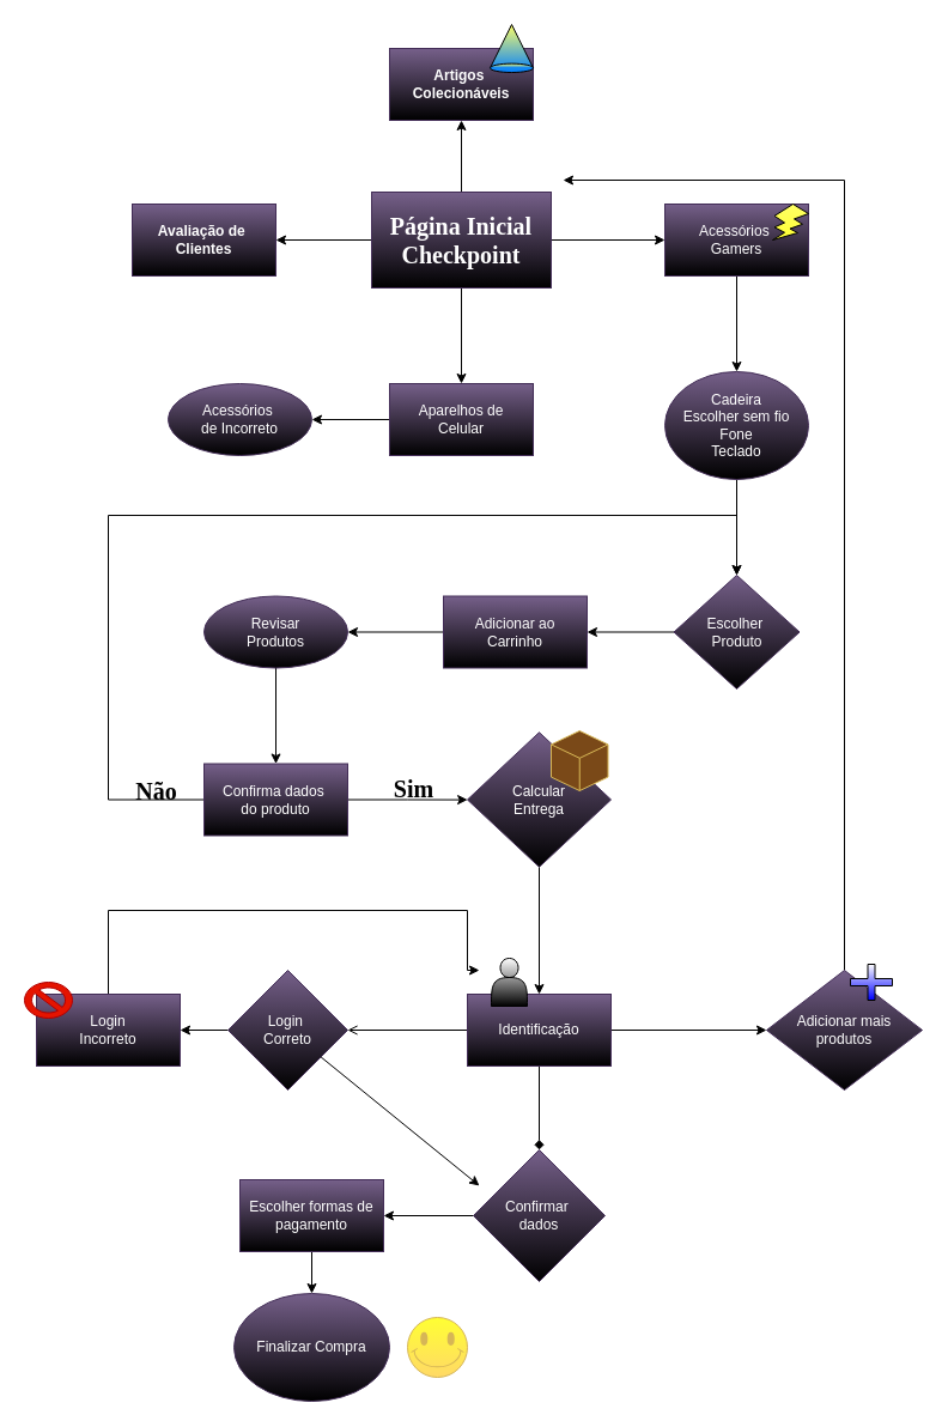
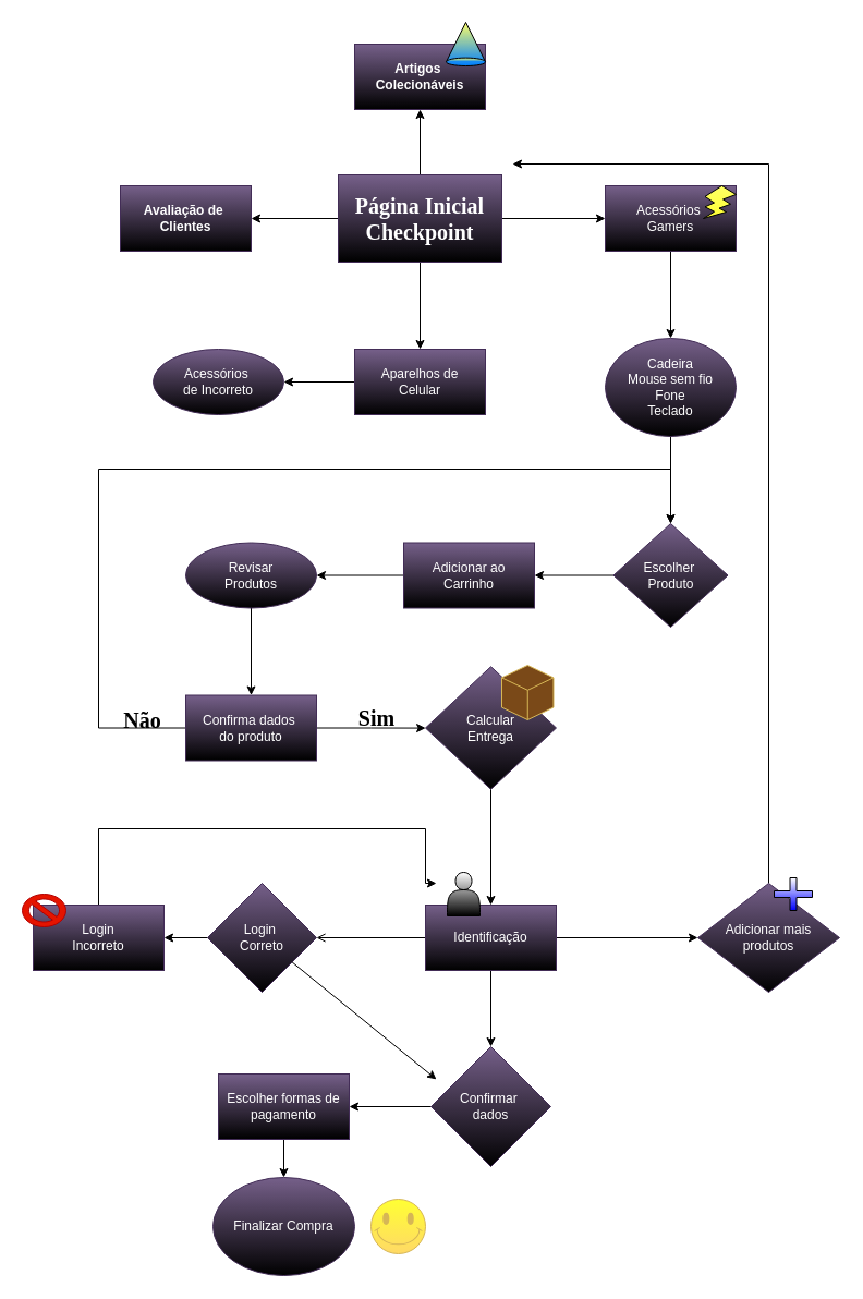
  <mxCell id="0" />
  <mxCell id="1" parent="0" />
  <mxCell id="2" value="" style="edgeStyle=orthogonalEdgeStyle;rounded=0;orthogonalLoop=1;jettySize=auto;html=1;fontFamily=Garamond;fontSize=20;" edge="1" parent="1" source="6" target="7"><mxGeometry relative="1" as="geometry" /></mxCell>
  <mxCell id="3" value="" style="edgeStyle=orthogonalEdgeStyle;rounded=0;orthogonalLoop=1;jettySize=auto;html=1;fontFamily=Garamond;fontSize=20;" edge="1" parent="1" source="6" target="9"><mxGeometry relative="1" as="geometry" /></mxCell>
  <mxCell id="4" value="" style="edgeStyle=orthogonalEdgeStyle;rounded=0;orthogonalLoop=1;jettySize=auto;html=1;fontFamily=Garamond;fontSize=20;" edge="1" parent="1" source="6" target="12"><mxGeometry relative="1" as="geometry" /></mxCell>
  <mxCell id="5" value="" style="edgeStyle=orthogonalEdgeStyle;rounded=0;orthogonalLoop=1;jettySize=auto;html=1;fontFamily=Garamond;fontSize=20;" edge="1" parent="1" source="6" target="13"><mxGeometry relative="1" as="geometry" /></mxCell>
  <mxCell id="6" value="&lt;b style=&quot;font-size: 20px;&quot;&gt;&lt;font style=&quot;font-size: 20px;&quot; face=&quot;Garamond&quot;&gt;Página Inicial&lt;br&gt;Checkpoint&lt;/font&gt;&lt;/b&gt;" style="rounded=0;whiteSpace=wrap;html=1;fillColor=#76608a;strokeColor=#432D57;fontColor=#ffffff;gradientColor=default;" vertex="1" parent="1"><mxGeometry x="310" y="160" width="150" height="80" as="geometry" /></mxCell>
  <mxCell id="7" value="Avaliação de&amp;nbsp;&lt;br&gt;Clientes" style="whiteSpace=wrap;html=1;fillColor=#76608a;strokeColor=#432D57;rounded=0;fontStyle=1;fontColor=#ffffff;gradientColor=default;" vertex="1" parent="1"><mxGeometry x="110" y="170" width="120" height="60" as="geometry" /></mxCell>
  <mxCell id="8" value="" style="edgeStyle=orthogonalEdgeStyle;rounded=0;orthogonalLoop=1;jettySize=auto;html=1;fontFamily=Garamond;fontSize=20;" edge="1" parent="1" source="9" target="10"><mxGeometry relative="1" as="geometry" /></mxCell>
  <mxCell id="9" value="Aparelhos de&lt;br&gt;Celular" style="whiteSpace=wrap;html=1;fillColor=#76608a;strokeColor=#432D57;fontColor=#ffffff;rounded=0;gradientColor=default;" vertex="1" parent="1"><mxGeometry x="325" y="320" width="120" height="60" as="geometry" /></mxCell>
  <mxCell id="10" value="Acessórios&amp;nbsp;&lt;br&gt;de Incorreto" style="ellipse;whiteSpace=wrap;html=1;fillColor=#76608a;strokeColor=#432D57;fontColor=#ffffff;rounded=0;gradientColor=default;" vertex="1" parent="1"><mxGeometry x="140" y="320" width="120" height="60" as="geometry" /></mxCell>
  <mxCell id="11" value="" style="edgeStyle=orthogonalEdgeStyle;rounded=0;orthogonalLoop=1;jettySize=auto;html=1;fontFamily=Garamond;fontSize=20;" edge="1" parent="1" source="12" target="15"><mxGeometry relative="1" as="geometry" /></mxCell>
  <mxCell id="12" value="Acessórios&amp;nbsp;&lt;br&gt;Gamers" style="whiteSpace=wrap;html=1;fillColor=#76608a;strokeColor=#432D57;fontColor=#ffffff;rounded=0;gradientColor=default;" vertex="1" parent="1"><mxGeometry x="555" y="170" width="120" height="60" as="geometry" /></mxCell>
  <mxCell id="13" value="&lt;span&gt;Artigos&amp;nbsp;&lt;br&gt;Colecionáveis&lt;/span&gt;" style="whiteSpace=wrap;html=1;fillColor=#76608a;rounded=0;strokeColor=#432D57;fontStyle=1;fontColor=#ffffff;gradientColor=default;" vertex="1" parent="1"><mxGeometry x="325" y="40" width="120" height="60" as="geometry" /></mxCell>
  <mxCell id="14" value="" style="edgeStyle=orthogonalEdgeStyle;rounded=0;orthogonalLoop=1;jettySize=auto;html=1;fontFamily=Garamond;fontSize=20;" edge="1" parent="1" source="15" target="17"><mxGeometry relative="1" as="geometry" /></mxCell>
- <mxCell id="15" value="Cadeira&lt;br&gt;Escolher sem fio&lt;br&gt;Fone&lt;br&gt;Teclado" style="ellipse;whiteSpace=wrap;html=1;fillColor=#76608a;strokeColor=#432D57;fontColor=#ffffff;rounded=0;gradientColor=default;" vertex="1" parent="1"><mxGeometry x="555" y="310" width="120" height="90" as="geometry" /></mxCell>
+ <mxCell id="15" value="Cadeira&lt;br&gt;Mouse sem fio&lt;br&gt;Fone&lt;br&gt;Teclado" style="ellipse;whiteSpace=wrap;html=1;fillColor=#76608a;strokeColor=#432D57;fontColor=#ffffff;rounded=0;gradientColor=default;" vertex="1" parent="1"><mxGeometry x="555" y="310" width="120" height="90" as="geometry" /></mxCell>
  <mxCell id="16" value="" style="edgeStyle=orthogonalEdgeStyle;rounded=0;orthogonalLoop=1;jettySize=auto;html=1;fontFamily=Garamond;fontSize=20;" edge="1" parent="1" source="17" target="19"><mxGeometry relative="1" as="geometry" /></mxCell>
  <mxCell id="17" value="Escolher&amp;nbsp;&lt;br&gt;Produto" style="rhombus;whiteSpace=wrap;html=1;fillColor=#76608a;strokeColor=#432D57;fontColor=#ffffff;rounded=0;gradientColor=default;" vertex="1" parent="1"><mxGeometry x="562.5" y="480" width="105" height="95" as="geometry" /></mxCell>
  <mxCell id="18" value="" style="edgeStyle=orthogonalEdgeStyle;rounded=0;orthogonalLoop=1;jettySize=auto;html=1;fontFamily=Garamond;fontSize=20;" edge="1" parent="1" source="19" target="21"><mxGeometry relative="1" as="geometry" /></mxCell>
  <mxCell id="19" value="Adicionar ao&lt;br&gt;Carrinho" style="whiteSpace=wrap;html=1;fillColor=#76608a;strokeColor=#432D57;fontColor=#ffffff;rounded=0;gradientColor=default;" vertex="1" parent="1"><mxGeometry x="370" y="497.5" width="120" height="60" as="geometry" /></mxCell>
  <mxCell id="20" value="" style="edgeStyle=orthogonalEdgeStyle;rounded=0;orthogonalLoop=1;jettySize=auto;html=1;fontFamily=Garamond;fontSize=20;" edge="1" parent="1" source="21" target="24"><mxGeometry relative="1" as="geometry" /></mxCell>
  <mxCell id="21" value="Revisar&lt;br&gt;Produtos" style="ellipse;whiteSpace=wrap;html=1;fillColor=#76608a;strokeColor=#432D57;fontColor=#ffffff;rounded=0;gradientColor=default;" vertex="1" parent="1"><mxGeometry x="170" y="497.5" width="120" height="60" as="geometry" /></mxCell>
  <mxCell id="22" value="" style="edgeStyle=orthogonalEdgeStyle;rounded=0;orthogonalLoop=1;jettySize=auto;html=1;fontFamily=Garamond;fontSize=20;" edge="1" parent="1" source="24" target="26"><mxGeometry relative="1" as="geometry" /></mxCell>
  <mxCell id="23" style="edgeStyle=orthogonalEdgeStyle;rounded=0;orthogonalLoop=1;jettySize=auto;html=1;fontFamily=Garamond;fontSize=20;" edge="1" parent="1" source="24" target="17"><mxGeometry relative="1" as="geometry"><mxPoint x="90" y="490" as="targetPoint" /><Array as="points"><mxPoint x="90" y="668" /><mxPoint x="90" y="430" /><mxPoint x="615" y="430" /></Array></mxGeometry></mxCell>
  <mxCell id="24" value="Confirma dados&amp;nbsp;&lt;br&gt;do produto" style="whiteSpace=wrap;html=1;fillColor=#76608a;strokeColor=#432D57;fontColor=#ffffff;rounded=0;gradientColor=default;" vertex="1" parent="1"><mxGeometry x="170" y="637.5" width="120" height="60" as="geometry" /></mxCell>
  <mxCell id="25" value="" style="edgeStyle=orthogonalEdgeStyle;rounded=0;orthogonalLoop=1;jettySize=auto;html=1;fontFamily=Garamond;fontSize=20;" edge="1" parent="1" source="26" target="32"><mxGeometry relative="1" as="geometry" /></mxCell>
  <mxCell id="26" value="Calcular&lt;br&gt;Entrega" style="rhombus;whiteSpace=wrap;html=1;fillColor=#76608a;strokeColor=#432D57;fontColor=#ffffff;rounded=0;gradientColor=default;" vertex="1" parent="1"><mxGeometry x="390" y="611.25" width="120" height="112.5" as="geometry" /></mxCell>
  <mxCell id="27" value="Não" style="text;html=1;align=center;verticalAlign=middle;resizable=0;points=[];autosize=1;strokeColor=none;fillColor=none;fontSize=20;fontFamily=Garamond;fontStyle=1" vertex="1" parent="1"><mxGeometry x="100" y="640" width="60" height="40" as="geometry" /></mxCell>
  <mxCell id="28" value="Sim" style="text;html=1;align=center;verticalAlign=middle;resizable=0;points=[];autosize=1;strokeColor=none;fillColor=none;fontSize=20;fontFamily=Garamond;fontStyle=1" vertex="1" parent="1"><mxGeometry x="315" y="637.5" width="60" height="40" as="geometry" /></mxCell>
- <mxCell id="29" value="" style="edgeStyle=orthogonalEdgeStyle;rounded=0;orthogonalLoop=1;jettySize=auto;html=1;fontFamily=Garamond;fontSize=20;endArrow=diamond;" edge="1" parent="1" source="32" target="34"><mxGeometry relative="1" as="geometry" /></mxCell>
+ <mxCell id="29" value="" style="edgeStyle=orthogonalEdgeStyle;rounded=0;orthogonalLoop=1;jettySize=auto;html=1;fontFamily=Garamond;fontSize=20;" edge="1" parent="1" source="32" target="34"><mxGeometry relative="1" as="geometry" /></mxCell>
  <mxCell id="30" value="" style="edgeStyle=orthogonalEdgeStyle;rounded=0;orthogonalLoop=1;jettySize=auto;html=1;fontFamily=Garamond;fontSize=20;" edge="1" parent="1" source="32" target="36"><mxGeometry relative="1" as="geometry" /></mxCell>
  <mxCell id="31" value="" style="edgeStyle=orthogonalEdgeStyle;rounded=0;orthogonalLoop=1;jettySize=auto;html=1;fontFamily=Garamond;fontSize=20;endArrow=open;" edge="1" parent="1" source="32" target="43"><mxGeometry relative="1" as="geometry" /></mxCell>
  <mxCell id="32" value="Identificação" style="whiteSpace=wrap;html=1;fillColor=#76608a;strokeColor=#432D57;fontColor=#ffffff;rounded=0;gradientColor=default;" vertex="1" parent="1"><mxGeometry x="390" y="830" width="120" height="60" as="geometry" /></mxCell>
  <mxCell id="33" value="" style="edgeStyle=orthogonalEdgeStyle;rounded=0;orthogonalLoop=1;jettySize=auto;html=1;fontFamily=Garamond;fontSize=20;" edge="1" parent="1" source="34" target="38"><mxGeometry relative="1" as="geometry" /></mxCell>
  <mxCell id="34" value="Confirmar&amp;nbsp;&lt;br&gt;dados" style="rhombus;whiteSpace=wrap;html=1;fillColor=#76608a;strokeColor=#432D57;fontColor=#ffffff;rounded=0;gradientColor=default;" vertex="1" parent="1"><mxGeometry x="395" y="960" width="110" height="110" as="geometry" /></mxCell>
  <mxCell id="35" style="edgeStyle=orthogonalEdgeStyle;rounded=0;orthogonalLoop=1;jettySize=auto;html=1;fontFamily=Garamond;fontSize=20;" edge="1" parent="1" source="36"><mxGeometry relative="1" as="geometry"><mxPoint x="470" y="150" as="targetPoint" /><Array as="points"><mxPoint x="705" y="150" /></Array></mxGeometry></mxCell>
  <mxCell id="36" value="Adicionar mais&lt;br&gt;produtos" style="rhombus;whiteSpace=wrap;html=1;fillColor=#76608a;strokeColor=#432D57;fontColor=#ffffff;rounded=0;gradientColor=default;" vertex="1" parent="1"><mxGeometry x="640" y="810" width="130" height="100" as="geometry" /></mxCell>
  <mxCell id="37" value="" style="edgeStyle=orthogonalEdgeStyle;rounded=0;orthogonalLoop=1;jettySize=auto;html=1;fontFamily=Garamond;fontSize=20;" edge="1" parent="1" source="38" target="39"><mxGeometry relative="1" as="geometry" /></mxCell>
  <mxCell id="38" value="Escolher formas de pagamento" style="whiteSpace=wrap;html=1;fillColor=#76608a;strokeColor=#432D57;fontColor=#ffffff;rounded=0;gradientColor=default;" vertex="1" parent="1"><mxGeometry x="200" y="985" width="120" height="60" as="geometry" /></mxCell>
  <mxCell id="39" value="Finalizar Compra" style="ellipse;whiteSpace=wrap;html=1;fillColor=#76608a;strokeColor=#432D57;fontColor=#ffffff;rounded=0;gradientColor=default;" vertex="1" parent="1"><mxGeometry x="195" y="1080" width="130" height="90" as="geometry" /></mxCell>
  <mxCell id="40" value="" style="shape=actor;whiteSpace=wrap;html=1;fontFamily=Garamond;fontSize=20;gradientColor=default;" vertex="1" parent="1"><mxGeometry x="410" y="800" width="30" height="40" as="geometry" /></mxCell>
  <mxCell id="41" value="" style="verticalLabelPosition=bottom;verticalAlign=top;html=1;shape=mxgraph.basic.smiley;fontFamily=Garamond;fontSize=20;fillColor=#FFFF33;strokeColor=#d6b656;gradientColor=#ffd966;" vertex="1" parent="1"><mxGeometry x="340" y="1100" width="50" height="50" as="geometry" /></mxCell>
  <mxCell id="42" value="" style="edgeStyle=orthogonalEdgeStyle;rounded=0;orthogonalLoop=1;jettySize=auto;html=1;fontFamily=Garamond;fontSize=20;" edge="1" parent="1" source="43" target="46"><mxGeometry relative="1" as="geometry" /></mxCell>
  <mxCell id="43" value="Login&amp;nbsp;&lt;br&gt;Correto" style="rhombus;whiteSpace=wrap;html=1;fillColor=#76608a;strokeColor=#432D57;fontColor=#ffffff;rounded=0;gradientColor=default;" vertex="1" parent="1"><mxGeometry x="190" y="810" width="100" height="100" as="geometry" /></mxCell>
  <mxCell id="44" value="" style="endArrow=classic;html=1;rounded=0;fontFamily=Garamond;fontSize=20;" edge="1" parent="1" source="43"><mxGeometry width="50" height="50" relative="1" as="geometry"><mxPoint x="340" y="910" as="sourcePoint" /><mxPoint x="400" y="990" as="targetPoint" /></mxGeometry></mxCell>
  <mxCell id="45" style="edgeStyle=orthogonalEdgeStyle;rounded=0;orthogonalLoop=1;jettySize=auto;html=1;fontFamily=Garamond;fontSize=20;" edge="1" parent="1" source="46"><mxGeometry relative="1" as="geometry"><mxPoint x="400" y="810" as="targetPoint" /><Array as="points"><mxPoint x="90" y="760" /><mxPoint x="390" y="760" /></Array></mxGeometry></mxCell>
  <mxCell id="46" value="Login&lt;br&gt;Incorreto" style="whiteSpace=wrap;html=1;fillColor=#76608a;strokeColor=#432D57;fontColor=#ffffff;rounded=0;gradientColor=default;" vertex="1" parent="1"><mxGeometry x="30" y="830" width="120" height="60" as="geometry" /></mxCell>
  <mxCell id="47" value="" style="verticalLabelPosition=bottom;verticalAlign=top;html=1;shape=mxgraph.basic.no_symbol;fontFamily=Garamond;fontSize=20;fillColor=#e51400;fontColor=#ffffff;strokeColor=#B20000;" vertex="1" parent="1"><mxGeometry x="20" y="820" width="40" height="30" as="geometry" /></mxCell>
  <mxCell id="48" value="" style="whiteSpace=wrap;html=1;shape=mxgraph.basic.isocube;isoAngle=15;fontFamily=Garamond;fontSize=20;fillColor=#7A4918;strokeColor=#d6b656;" vertex="1" parent="1"><mxGeometry x="460" y="610" width="47.5" height="50" as="geometry" /></mxCell>
  <mxCell id="49" value="" style="verticalLabelPosition=bottom;verticalAlign=top;html=1;shape=mxgraph.basic.cone;fontFamily=Garamond;fontSize=20;fillColor=#FFFF66;gradientColor=#007FFF;" vertex="1" parent="1"><mxGeometry x="409" y="20" width="36" height="40" as="geometry" /></mxCell>
  <mxCell id="50" value="" style="verticalLabelPosition=bottom;verticalAlign=top;html=1;shape=mxgraph.basic.flash;fontFamily=Garamond;fontSize=20;fillColor=#FFFF66;gradientColor=#FFFF33;" vertex="1" parent="1"><mxGeometry x="645" y="170" width="30" height="30" as="geometry" /></mxCell>
  <mxCell id="51" value="" style="shape=cross;whiteSpace=wrap;html=1;fontFamily=Garamond;fontSize=20;fillColor=default;gradientColor=#0000FF;" vertex="1" parent="1"><mxGeometry x="710" y="805" width="35" height="30" as="geometry" /></mxCell>
